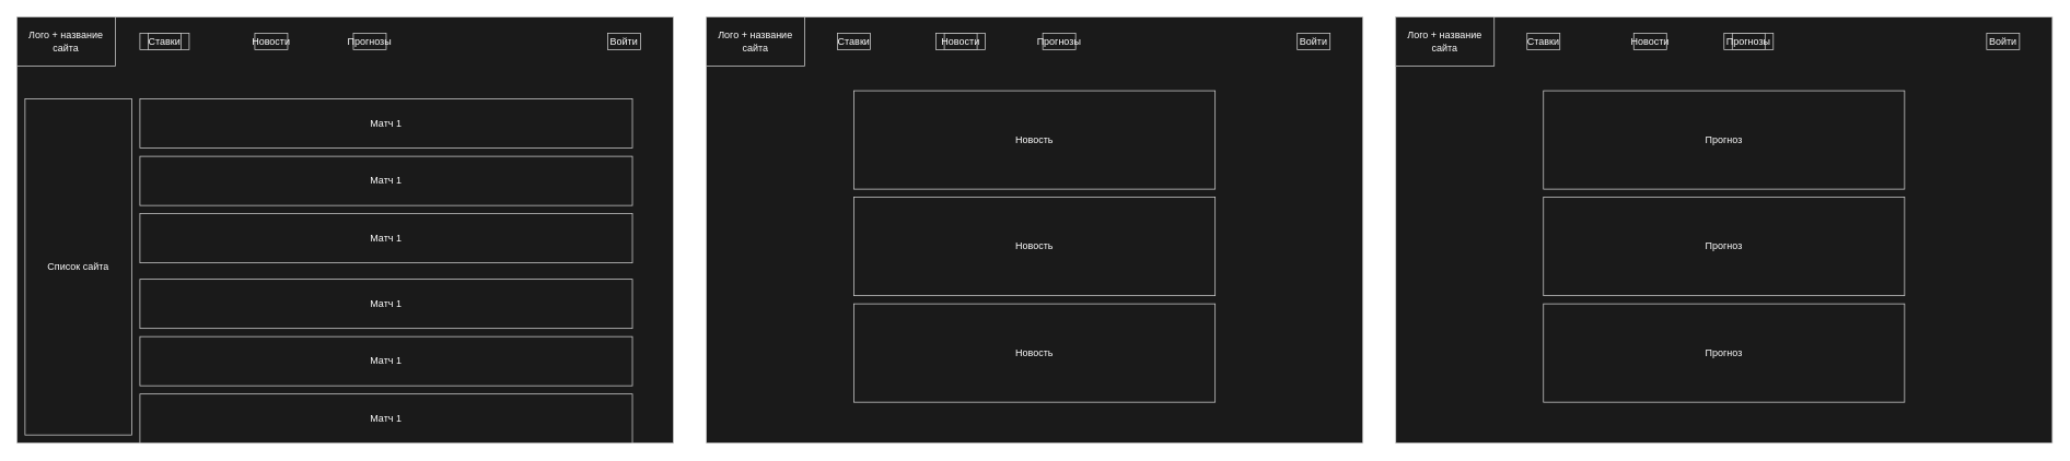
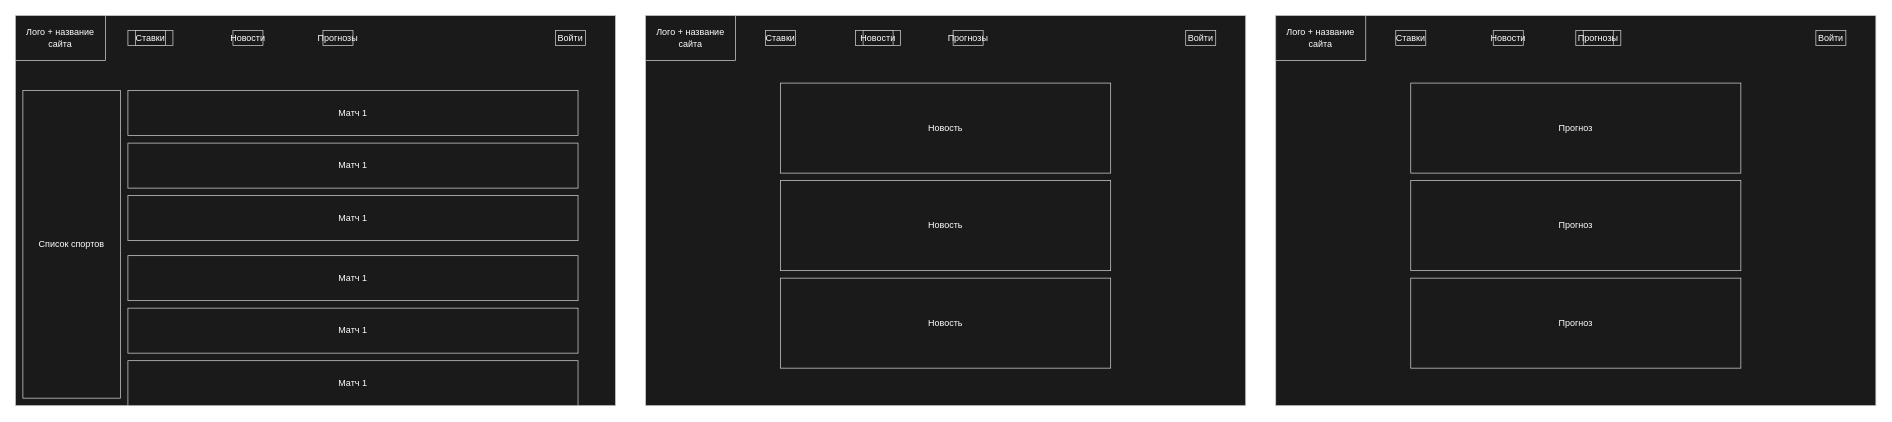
  <mxCell id="0" />
  <mxCell id="1" parent="0" />
  <mxCell id="2" value="" style="rounded=0;whiteSpace=wrap;html=1;fillColor=#1A1A1A;fontColor=#FFFFFF;strokeColor=#CCCCCC;" vertex="1" parent="1"><mxGeometry x="20" y="20" width="800" height="520" as="geometry" /></mxCell>
  <mxCell id="3" value="" style="rounded=0;whiteSpace=wrap;html=1;fillColor=#1A1A1A;fontColor=#FFFFFF;strokeColor=#CCCCCC;" vertex="1" parent="1"><mxGeometry x="170" y="40" width="60" height="20" as="geometry" /></mxCell>
  <mxCell id="4" value="Лого + название сайта" style="rounded=0;whiteSpace=wrap;html=1;fillColor=#1A1A1A;fontColor=#FFFFFF;strokeColor=#CCCCCC;" vertex="1" parent="1"><mxGeometry x="20" y="20" width="120" height="60" as="geometry" /></mxCell>
  <mxCell id="5" value="Ставки" style="text;html=1;strokeColor=#CCCCCC;fillColor=#1A1A1A;align=center;verticalAlign=middle;whiteSpace=wrap;rounded=0;fontColor=#FFFFFF;" vertex="1" parent="1"><mxGeometry x="180" y="40" width="40" height="20" as="geometry" /></mxCell>
  <mxCell id="6" value="Новости" style="text;html=1;strokeColor=#CCCCCC;fillColor=#1A1A1A;align=center;verticalAlign=middle;whiteSpace=wrap;rounded=0;fontColor=#FFFFFF;" vertex="1" parent="1"><mxGeometry x="310" y="40" width="40" height="20" as="geometry" /></mxCell>
  <mxCell id="7" value="Прогнозы" style="text;html=1;strokeColor=#CCCCCC;fillColor=#1A1A1A;align=center;verticalAlign=middle;whiteSpace=wrap;rounded=0;fontColor=#FFFFFF;" vertex="1" parent="1"><mxGeometry x="430" y="40" width="40" height="20" as="geometry" /></mxCell>
  <mxCell id="8" value="Войти" style="text;html=1;strokeColor=#CCCCCC;fillColor=#1A1A1A;align=center;verticalAlign=middle;whiteSpace=wrap;rounded=0;fontColor=#FFFFFF;" vertex="1" parent="1"><mxGeometry x="740" y="40" width="40" height="20" as="geometry" /></mxCell>
  <mxCell id="9" value="Матч 1" style="rounded=0;whiteSpace=wrap;html=1;fillColor=#1A1A1A;fontColor=#FFFFFF;strokeColor=#CCCCCC;" vertex="1" parent="1"><mxGeometry x="170" y="120" width="600" height="60" as="geometry" /></mxCell>
- <mxCell id="10" value="Список сайта" style="rounded=0;whiteSpace=wrap;html=1;fillColor=#1A1A1A;fontColor=#FFFFFF;strokeColor=#CCCCCC;" vertex="1" parent="1"><mxGeometry x="30" y="120" width="130" height="410" as="geometry" /></mxCell>
+ <mxCell id="10" value="Список спортов" style="rounded=0;whiteSpace=wrap;html=1;fillColor=#1A1A1A;fontColor=#FFFFFF;strokeColor=#CCCCCC;" vertex="1" parent="1"><mxGeometry x="30" y="120" width="130" height="410" as="geometry" /></mxCell>
  <mxCell id="11" value="Матч 1" style="rounded=0;whiteSpace=wrap;html=1;fillColor=#1A1A1A;fontColor=#FFFFFF;strokeColor=#CCCCCC;" vertex="1" parent="1"><mxGeometry x="170" y="190" width="600" height="60" as="geometry" /></mxCell>
  <mxCell id="12" value="Матч 1" style="rounded=0;whiteSpace=wrap;html=1;fillColor=#1A1A1A;fontColor=#FFFFFF;strokeColor=#CCCCCC;" vertex="1" parent="1"><mxGeometry x="170" y="260" width="600" height="60" as="geometry" /></mxCell>
  <mxCell id="13" value="Матч 1" style="rounded=0;whiteSpace=wrap;html=1;fillColor=#1A1A1A;fontColor=#FFFFFF;strokeColor=#CCCCCC;" vertex="1" parent="1"><mxGeometry x="170" y="340" width="600" height="60" as="geometry" /></mxCell>
  <mxCell id="14" value="Матч 1" style="rounded=0;whiteSpace=wrap;html=1;fillColor=#1A1A1A;fontColor=#FFFFFF;strokeColor=#CCCCCC;" vertex="1" parent="1"><mxGeometry x="170" y="410" width="600" height="60" as="geometry" /></mxCell>
  <mxCell id="15" value="Матч 1" style="rounded=0;whiteSpace=wrap;html=1;fillColor=#1A1A1A;fontColor=#FFFFFF;strokeColor=#CCCCCC;" vertex="1" parent="1"><mxGeometry x="170" y="480" width="600" height="60" as="geometry" /></mxCell>
  <mxCell id="16" value="" style="rounded=0;whiteSpace=wrap;html=1;fillColor=#1A1A1A;fontColor=#FFFFFF;strokeColor=#CCCCCC;" vertex="1" parent="1"><mxGeometry x="860" y="20" width="800" height="520" as="geometry" /></mxCell>
  <mxCell id="17" value="" style="rounded=0;whiteSpace=wrap;html=1;fillColor=#1A1A1A;fontColor=#FFFFFF;strokeColor=#CCCCCC;" vertex="1" parent="1"><mxGeometry x="1140" y="40" width="60" height="20" as="geometry" /></mxCell>
  <mxCell id="18" value="Лого + название сайта" style="rounded=0;whiteSpace=wrap;html=1;fillColor=#1A1A1A;fontColor=#FFFFFF;strokeColor=#CCCCCC;" vertex="1" parent="1"><mxGeometry x="860" y="20" width="120" height="60" as="geometry" /></mxCell>
  <mxCell id="19" value="Ставки" style="text;html=1;strokeColor=#CCCCCC;fillColor=#1A1A1A;align=center;verticalAlign=middle;whiteSpace=wrap;rounded=0;fontColor=#FFFFFF;" vertex="1" parent="1"><mxGeometry x="1020" y="40" width="40" height="20" as="geometry" /></mxCell>
  <mxCell id="20" value="Новости" style="text;html=1;strokeColor=#CCCCCC;fillColor=#1A1A1A;align=center;verticalAlign=middle;whiteSpace=wrap;rounded=0;fontColor=#FFFFFF;" vertex="1" parent="1"><mxGeometry x="1150" y="40" width="40" height="20" as="geometry" /></mxCell>
  <mxCell id="21" value="Прогнозы" style="text;html=1;strokeColor=#CCCCCC;fillColor=#1A1A1A;align=center;verticalAlign=middle;whiteSpace=wrap;rounded=0;fontColor=#FFFFFF;" vertex="1" parent="1"><mxGeometry x="1270" y="40" width="40" height="20" as="geometry" /></mxCell>
  <mxCell id="22" value="Войти" style="text;html=1;strokeColor=#CCCCCC;fillColor=#1A1A1A;align=center;verticalAlign=middle;whiteSpace=wrap;rounded=0;fontColor=#FFFFFF;" vertex="1" parent="1"><mxGeometry x="1580" y="40" width="40" height="20" as="geometry" /></mxCell>
  <mxCell id="23" value="Новость" style="rounded=0;whiteSpace=wrap;html=1;fillColor=#1A1A1A;fontColor=#FFFFFF;strokeColor=#CCCCCC;" vertex="1" parent="1"><mxGeometry x="1040" y="110" width="440" height="120" as="geometry" /></mxCell>
  <mxCell id="24" value="Новость" style="rounded=0;whiteSpace=wrap;html=1;fillColor=#1A1A1A;fontColor=#FFFFFF;strokeColor=#CCCCCC;" vertex="1" parent="1"><mxGeometry x="1040" y="240" width="440" height="120" as="geometry" /></mxCell>
  <mxCell id="25" value="Новость" style="rounded=0;whiteSpace=wrap;html=1;fillColor=#1A1A1A;fontColor=#FFFFFF;strokeColor=#CCCCCC;" vertex="1" parent="1"><mxGeometry x="1040" y="370" width="440" height="120" as="geometry" /></mxCell>
  <mxCell id="26" value="" style="rounded=0;whiteSpace=wrap;html=1;fillColor=#1A1A1A;fontColor=#FFFFFF;strokeColor=#CCCCCC;" vertex="1" parent="1"><mxGeometry x="1700" y="20" width="800" height="520" as="geometry" /></mxCell>
  <mxCell id="27" value="" style="rounded=0;whiteSpace=wrap;html=1;fillColor=#1A1A1A;fontColor=#FFFFFF;strokeColor=#CCCCCC;" vertex="1" parent="1"><mxGeometry x="2100" y="40" width="60" height="20" as="geometry" /></mxCell>
  <mxCell id="28" value="Лого + название сайта" style="rounded=0;whiteSpace=wrap;html=1;fillColor=#1A1A1A;fontColor=#FFFFFF;strokeColor=#CCCCCC;" vertex="1" parent="1"><mxGeometry x="1700" y="20" width="120" height="60" as="geometry" /></mxCell>
  <mxCell id="29" value="Ставки" style="text;html=1;strokeColor=#CCCCCC;fillColor=#1A1A1A;align=center;verticalAlign=middle;whiteSpace=wrap;rounded=0;fontColor=#FFFFFF;" vertex="1" parent="1"><mxGeometry x="1860" y="40" width="40" height="20" as="geometry" /></mxCell>
  <mxCell id="30" value="Новости" style="text;html=1;strokeColor=#CCCCCC;fillColor=#1A1A1A;align=center;verticalAlign=middle;whiteSpace=wrap;rounded=0;fontColor=#FFFFFF;" vertex="1" parent="1"><mxGeometry x="1990" y="40" width="40" height="20" as="geometry" /></mxCell>
  <mxCell id="31" value="Прогнозы" style="text;html=1;strokeColor=#CCCCCC;fillColor=#1A1A1A;align=center;verticalAlign=middle;whiteSpace=wrap;rounded=0;fontColor=#FFFFFF;" vertex="1" parent="1"><mxGeometry x="2110" y="40" width="40" height="20" as="geometry" /></mxCell>
  <mxCell id="32" value="Войти" style="text;html=1;strokeColor=#CCCCCC;fillColor=#1A1A1A;align=center;verticalAlign=middle;whiteSpace=wrap;rounded=0;fontColor=#FFFFFF;" vertex="1" parent="1"><mxGeometry x="2420" y="40" width="40" height="20" as="geometry" /></mxCell>
  <mxCell id="33" value="Прогноз" style="rounded=0;whiteSpace=wrap;html=1;fillColor=#1A1A1A;fontColor=#FFFFFF;strokeColor=#CCCCCC;" vertex="1" parent="1"><mxGeometry x="1880" y="110" width="440" height="120" as="geometry" /></mxCell>
  <mxCell id="34" value="Прогноз" style="rounded=0;whiteSpace=wrap;html=1;fillColor=#1A1A1A;fontColor=#FFFFFF;strokeColor=#CCCCCC;" vertex="1" parent="1"><mxGeometry x="1880" y="240" width="440" height="120" as="geometry" /></mxCell>
  <mxCell id="35" value="Прогноз" style="rounded=0;whiteSpace=wrap;html=1;fillColor=#1A1A1A;fontColor=#FFFFFF;strokeColor=#CCCCCC;" vertex="1" parent="1"><mxGeometry x="1880" y="370" width="440" height="120" as="geometry" /></mxCell>
